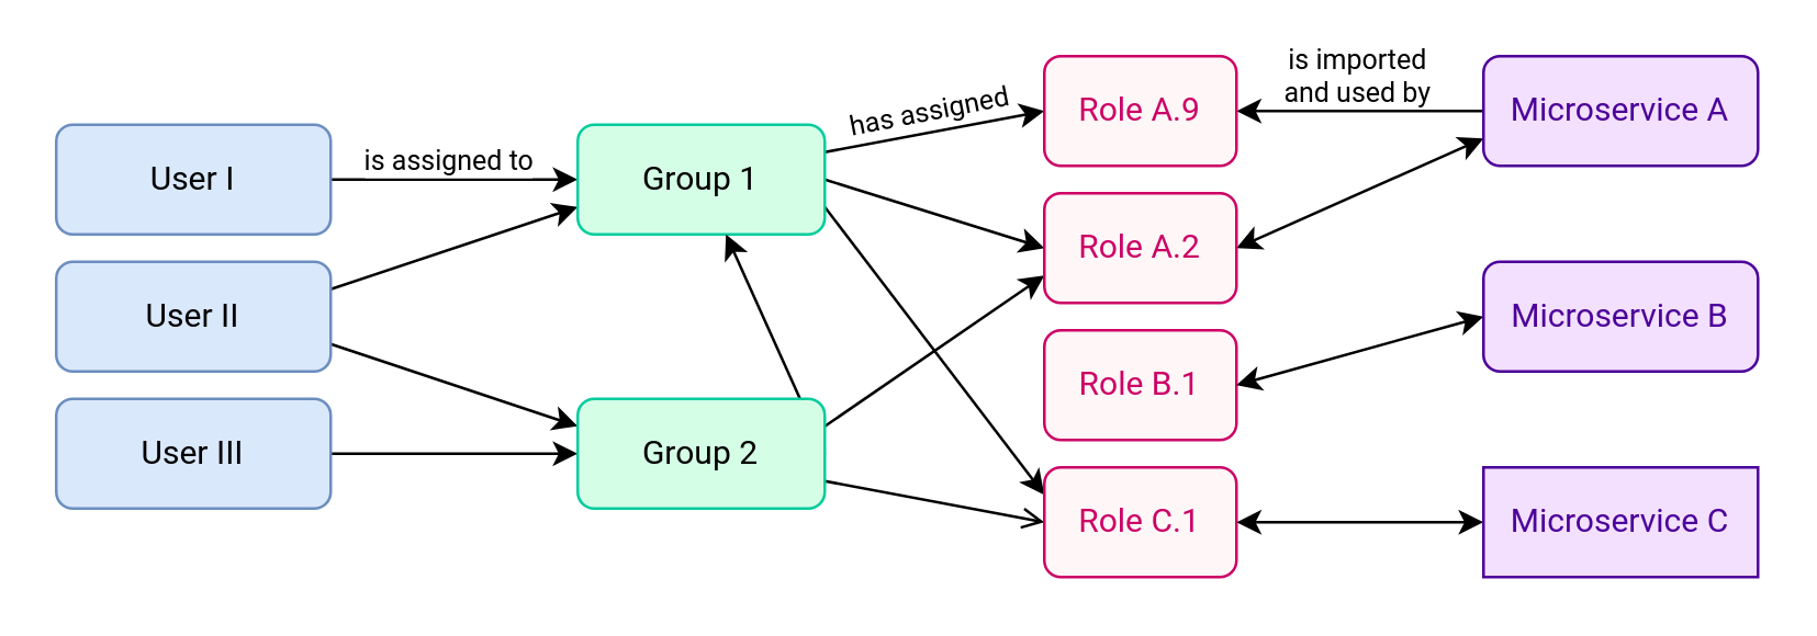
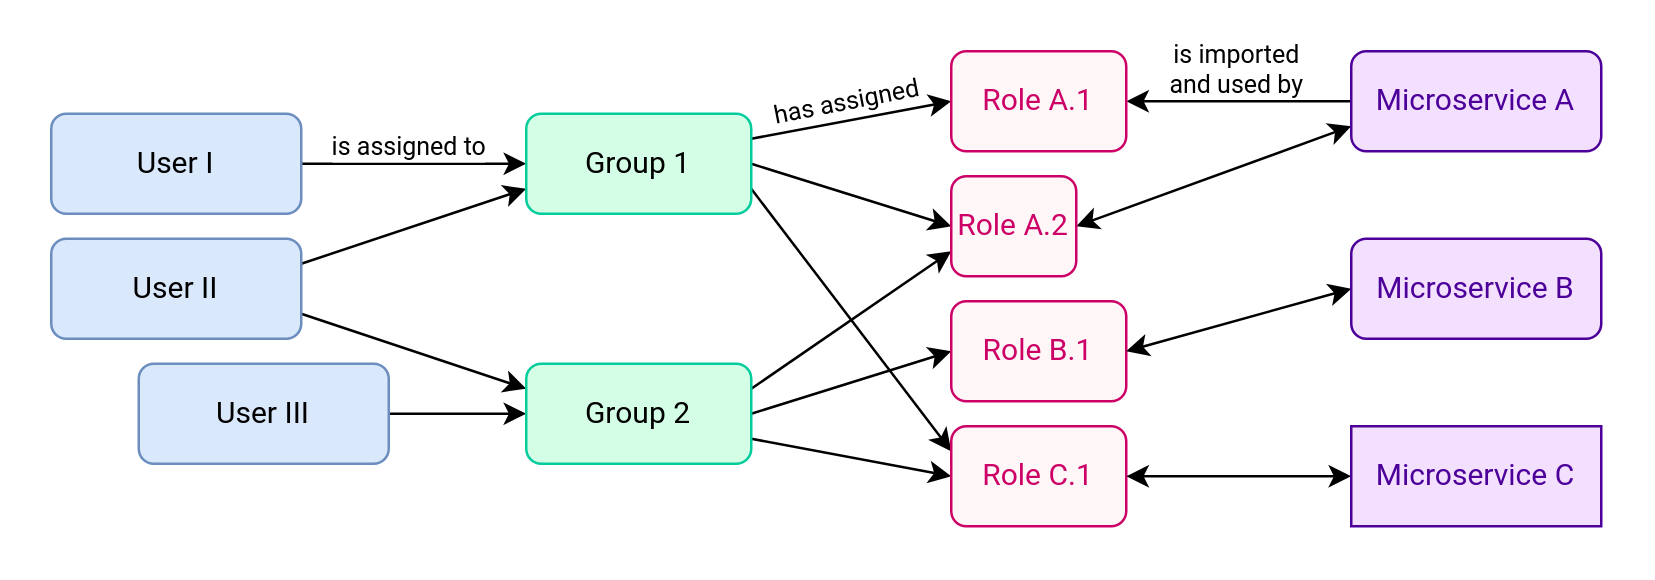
  <mxCell id="0" />
  <mxCell id="1" parent="0" />
  <mxCell id="2" style="edgeStyle=entityRelationEdgeStyle;rounded=0;orthogonalLoop=1;jettySize=auto;html=1;exitX=1;exitY=0.5;exitDx=0;exitDy=0;entryX=0;entryY=0.5;entryDx=0;entryDy=0;fontFamily=Roboto;fontSource=https%3A%2F%2Ffonts.googleapis.com%2Fcss%3Ffamily%3DRoboto;fontColor=#CC0066;" parent="1" source="4" target="14" edge="1"><mxGeometry relative="1" as="geometry" /></mxCell>
  <mxCell id="3" value="is assigned to" style="edgeLabel;html=1;align=center;verticalAlign=middle;resizable=0;points=[];fontFamily=Roboto;fontSize=10;" parent="2" vertex="1" connectable="0"><mxGeometry x="-0.164" relative="1" as="geometry"><mxPoint x="4" y="-8" as="offset" /></mxGeometry></mxCell>
  <mxCell id="4" value="User I" style="rounded=1;whiteSpace=wrap;html=1;fontFamily=Roboto;fontSource=https%3A%2F%2Ffonts.googleapis.com%2Fcss%3Ffamily%3DRoboto;fillColor=#dae8fc;strokeColor=#6c8ebf;" parent="1" vertex="1"><mxGeometry y="45" width="100" height="40" as="geometry" x="20" /></mxCell>
  <mxCell id="5" style="rounded=0;orthogonalLoop=1;jettySize=auto;html=1;exitX=1;exitY=0.25;exitDx=0;exitDy=0;entryX=0;entryY=0.75;entryDx=0;entryDy=0;fontFamily=Roboto;fontSource=https%3A%2F%2Ffonts.googleapis.com%2Fcss%3Ffamily%3DRoboto;fontColor=#CC0066;" parent="1" source="7" target="14" edge="1"><mxGeometry relative="1" as="geometry" /></mxCell>
  <mxCell id="6" style="rounded=0;orthogonalLoop=1;jettySize=auto;html=1;exitX=1;exitY=0.75;exitDx=0;exitDy=0;fontFamily=Roboto;fontSource=https%3A%2F%2Ffonts.googleapis.com%2Fcss%3Ffamily%3DRoboto;fontColor=#CC0066;entryX=0;entryY=0.25;entryDx=0;entryDy=0;" parent="1" source="7" target="18" edge="1"><mxGeometry relative="1" as="geometry"><mxPoint x="230" y="165" as="targetPoint" /></mxGeometry></mxCell>
  <mxCell id="7" value="User II" style="rounded=1;whiteSpace=wrap;html=1;fontFamily=Roboto;fontSource=https%3A%2F%2Ffonts.googleapis.com%2Fcss%3Ffamily%3DRoboto;fillColor=#dae8fc;strokeColor=#6c8ebf;" parent="1" vertex="1"><mxGeometry y="95" width="100" height="40" as="geometry" x="20" /></mxCell>
  <mxCell id="8" style="edgeStyle=orthogonalEdgeStyle;curved=1;rounded=0;orthogonalLoop=1;jettySize=auto;html=1;exitX=1;exitY=0.5;exitDx=0;exitDy=0;entryX=0;entryY=0.5;entryDx=0;entryDy=0;fontFamily=Roboto;fontSource=https%3A%2F%2Ffonts.googleapis.com%2Fcss%3Ffamily%3DRoboto;fontColor=#CC0066;" parent="1" source="9" target="18" edge="1"><mxGeometry relative="1" as="geometry" /></mxCell>
- <mxCell id="9" value="User III" style="rounded=1;whiteSpace=wrap;html=1;fontFamily=Roboto;fontSource=https%3A%2F%2Ffonts.googleapis.com%2Fcss%3Ffamily%3DRoboto;fillColor=#dae8fc;strokeColor=#6c8ebf;" parent="1" vertex="1"><mxGeometry y="145" width="100" height="40" as="geometry" x="20" /></mxCell>
+ <mxCell id="9" value="User III" style="rounded=1;whiteSpace=wrap;html=1;fontFamily=Roboto;fontSource=https%3A%2F%2Ffonts.googleapis.com%2Fcss%3Ffamily%3DRoboto;fillColor=#dae8fc;strokeColor=#6c8ebf;" parent="1" vertex="1"><mxGeometry x="55" y="145" width="100" height="40" as="geometry" /></mxCell>
  <mxCell id="10" style="rounded=0;orthogonalLoop=1;jettySize=auto;html=1;exitX=1;exitY=0.75;exitDx=0;exitDy=0;entryX=0;entryY=0.25;entryDx=0;entryDy=0;fontFamily=Roboto;fontSource=https%3A%2F%2Ffonts.googleapis.com%2Fcss%3Ffamily%3DRoboto;fontSize=8;fontColor=#CC0066;" parent="1" source="14" target="19" edge="1"><mxGeometry relative="1" as="geometry" /></mxCell>
  <mxCell id="11" style="rounded=0;orthogonalLoop=1;jettySize=auto;html=1;exitX=1;exitY=0.5;exitDx=0;exitDy=0;entryX=0;entryY=0.5;entryDx=0;entryDy=0;fontFamily=Roboto;fontSource=https%3A%2F%2Ffonts.googleapis.com%2Fcss%3Ffamily%3DRoboto;fontSize=8;fontColor=#CC0066;" parent="1" source="14" target="30" edge="1"><mxGeometry relative="1" as="geometry" /></mxCell>
  <mxCell id="12" style="rounded=0;orthogonalLoop=1;jettySize=auto;html=1;exitX=1;exitY=0.25;exitDx=0;exitDy=0;entryX=0;entryY=0.5;entryDx=0;entryDy=0;fontFamily=Roboto;fontSource=https%3A%2F%2Ffonts.googleapis.com%2Fcss%3Ffamily%3DRoboto;fontSize=8;fontColor=#CC0066;" parent="1" source="14" target="23" edge="1"><mxGeometry relative="1" as="geometry" /></mxCell>
  <mxCell id="13" value="has assigned" style="edgeLabel;html=1;align=center;verticalAlign=middle;resizable=0;points=[];fontSize=10;fontFamily=Roboto;rotation=349;" parent="12" vertex="1" connectable="0"><mxGeometry x="-0.306" y="2" relative="1" as="geometry"><mxPoint x="10.46" y="-8" as="offset" /></mxGeometry></mxCell>
  <mxCell id="14" value="Group 1" style="rounded=1;whiteSpace=wrap;html=1;fontFamily=Roboto;fontSource=https%3A%2F%2Ffonts.googleapis.com%2Fcss%3Ffamily%3DRoboto;fillColor=#D4FFE6;strokeColor=#04CC9D;" parent="1" vertex="1"><mxGeometry x="210" y="45" width="90" height="40" as="geometry" /></mxCell>
  <mxCell id="15" style="rounded=0;orthogonalLoop=1;jettySize=auto;html=1;exitX=1;exitY=0.25;exitDx=0;exitDy=0;entryX=0;entryY=0.75;entryDx=0;entryDy=0;fontFamily=Roboto;fontSource=https%3A%2F%2Ffonts.googleapis.com%2Fcss%3Ffamily%3DRoboto;fontSize=8;fontColor=#CC0066;" parent="1" source="18" target="30" edge="1"><mxGeometry relative="1" as="geometry" /></mxCell>
- <mxCell id="16" style="edgeStyle=none;rounded=0;orthogonalLoop=1;jettySize=auto;html=1;exitX=1;exitY=0.5;exitDx=0;exitDy=0;fontFamily=Roboto;fontSource=https%3A%2F%2Ffonts.googleapis.com%2Fcss%3Ffamily%3DRoboto;fontSize=8;fontColor=#CC0066;" parent="1" source="18" target="14" edge="1"><mxGeometry relative="1" as="geometry" /></mxCell>
- <mxCell id="17" style="edgeStyle=none;rounded=0;orthogonalLoop=1;jettySize=auto;html=1;exitX=1;exitY=0.75;exitDx=0;exitDy=0;entryX=0;entryY=0.5;entryDx=0;entryDy=0;fontFamily=Roboto;fontSource=https%3A%2F%2Ffonts.googleapis.com%2Fcss%3Ffamily%3DRoboto;fontSize=8;fontColor=#CC0066;endArrow=open;" parent="1" source="18" target="19" edge="1"><mxGeometry relative="1" as="geometry" /></mxCell>
+ <mxCell id="16" style="edgeStyle=none;rounded=0;orthogonalLoop=1;jettySize=auto;html=1;exitX=1;exitY=0.5;exitDx=0;exitDy=0;entryX=0;entryY=0.5;entryDx=0;entryDy=0;fontFamily=Roboto;fontSource=https%3A%2F%2Ffonts.googleapis.com%2Fcss%3Ffamily%3DRoboto;fontSize=8;fontColor=#CC0066;" parent="1" source="18" target="20" edge="1"><mxGeometry relative="1" as="geometry" /></mxCell>
+ <mxCell id="17" style="edgeStyle=none;rounded=0;orthogonalLoop=1;jettySize=auto;html=1;exitX=1;exitY=0.75;exitDx=0;exitDy=0;entryX=0;entryY=0.5;entryDx=0;entryDy=0;fontFamily=Roboto;fontSource=https%3A%2F%2Ffonts.googleapis.com%2Fcss%3Ffamily%3DRoboto;fontSize=8;fontColor=#CC0066;" parent="1" source="18" target="19" edge="1"><mxGeometry relative="1" as="geometry" /></mxCell>
  <mxCell id="18" value="Group 2" style="rounded=1;whiteSpace=wrap;html=1;fontFamily=Roboto;fontSource=https%3A%2F%2Ffonts.googleapis.com%2Fcss%3Ffamily%3DRoboto;fillColor=#D4FFE6;strokeColor=#04CC9D;" parent="1" vertex="1"><mxGeometry x="210" y="145" width="90" height="40" as="geometry" /></mxCell>
  <mxCell id="19" value="Role C.1" style="rounded=1;whiteSpace=wrap;html=1;strokeColor=#CC0066;fontColor=#CC0066;fillColor=#FFF7F7;fontFamily=Roboto;fontSource=https%3A%2F%2Ffonts.googleapis.com%2Fcss%3Ffamily%3DRoboto;" parent="1" vertex="1"><mxGeometry x="380" y="170" width="70" height="40" as="geometry" /></mxCell>
  <mxCell id="20" value="Role B.1" style="rounded=1;whiteSpace=wrap;html=1;strokeColor=#CC0066;fontColor=#CC0066;fillColor=#FFF7F7;fontFamily=Roboto;fontSource=https%3A%2F%2Ffonts.googleapis.com%2Fcss%3Ffamily%3DRoboto;" parent="1" vertex="1"><mxGeometry x="380" y="120" width="70" height="40" as="geometry" /></mxCell>
  <mxCell id="21" style="edgeStyle=none;rounded=0;orthogonalLoop=1;jettySize=auto;html=1;exitX=1;exitY=0.5;exitDx=0;exitDy=0;entryX=0;entryY=0.5;entryDx=0;entryDy=0;fontFamily=Roboto;fontSource=https%3A%2F%2Ffonts.googleapis.com%2Fcss%3Ffamily%3DRoboto;fontSize=8;fontColor=#000000;startArrow=classic;startFill=1;endArrow=none;" parent="1" source="23" target="25" edge="1"><mxGeometry relative="1" as="geometry" /></mxCell>
  <mxCell id="22" value="&lt;div style=&quot;font-size: 10px;&quot;&gt;is imported&lt;/div&gt;and used by " style="edgeLabel;html=1;align=center;verticalAlign=middle;resizable=0;points=[];fontSize=10;fontFamily=Roboto;fontColor=#000000;" parent="21" vertex="1" connectable="0"><mxGeometry x="-0.306" relative="1" as="geometry"><mxPoint x="12.33" y="-14" as="offset" /></mxGeometry></mxCell>
- <mxCell id="23" value="Role A.9" style="rounded=1;whiteSpace=wrap;html=1;strokeColor=#CC0066;fontColor=#CC0066;fillColor=#FFF7F7;fontFamily=Roboto;fontSource=https%3A%2F%2Ffonts.googleapis.com%2Fcss%3Ffamily%3DRoboto;" parent="1" vertex="1"><mxGeometry x="380" y="20" width="70" height="40" as="geometry" /></mxCell>
+ <mxCell id="23" value="Role A.1" style="rounded=1;whiteSpace=wrap;html=1;strokeColor=#CC0066;fontColor=#CC0066;fillColor=#FFF7F7;fontFamily=Roboto;fontSource=https%3A%2F%2Ffonts.googleapis.com%2Fcss%3Ffamily%3DRoboto;" parent="1" vertex="1"><mxGeometry x="380" y="20" width="70" height="40" as="geometry" /></mxCell>
  <mxCell id="24" style="edgeStyle=none;rounded=0;orthogonalLoop=1;jettySize=auto;html=1;exitX=0;exitY=0.75;exitDx=0;exitDy=0;entryX=1;entryY=0.5;entryDx=0;entryDy=0;startArrow=classic;startFill=1;fontFamily=Roboto;fontSource=https%3A%2F%2Ffonts.googleapis.com%2Fcss%3Ffamily%3DRoboto;fontSize=8;fontColor=#000000;" parent="1" source="25" target="30" edge="1"><mxGeometry relative="1" as="geometry" /></mxCell>
  <mxCell id="25" value="Microservice A" style="rounded=1;whiteSpace=wrap;html=1;strokeColor=#4C0099;fontColor=#4C0099;fillColor=#F3E0FF;fontFamily=Roboto;fontSource=https%3A%2F%2Ffonts.googleapis.com%2Fcss%3Ffamily%3DRoboto;" parent="1" vertex="1"><mxGeometry x="540" y="20" width="100" height="40" as="geometry" /></mxCell>
  <mxCell id="26" style="edgeStyle=none;rounded=0;orthogonalLoop=1;jettySize=auto;html=1;exitX=0;exitY=0.5;exitDx=0;exitDy=0;entryX=1;entryY=0.5;entryDx=0;entryDy=0;startArrow=classic;startFill=1;fontFamily=Roboto;fontSource=https%3A%2F%2Ffonts.googleapis.com%2Fcss%3Ffamily%3DRoboto;fontSize=8;fontColor=#000000;" parent="1" source="27" target="20" edge="1"><mxGeometry relative="1" as="geometry" /></mxCell>
  <mxCell id="27" value="Microservice B" style="rounded=1;whiteSpace=wrap;html=1;strokeColor=#4C0099;fontColor=#4C0099;fillColor=#F3E0FF;fontFamily=Roboto;fontSource=https%3A%2F%2Ffonts.googleapis.com%2Fcss%3Ffamily%3DRoboto;" parent="1" vertex="1"><mxGeometry x="540" y="95" width="100" height="40" as="geometry" /></mxCell>
  <mxCell id="28" style="edgeStyle=none;rounded=0;orthogonalLoop=1;jettySize=auto;html=1;exitX=0;exitY=0.5;exitDx=0;exitDy=0;entryX=1;entryY=0.5;entryDx=0;entryDy=0;startArrow=classic;startFill=1;fontFamily=Roboto;fontSource=https%3A%2F%2Ffonts.googleapis.com%2Fcss%3Ffamily%3DRoboto;fontSize=8;fontColor=#000000;" parent="1" source="29" target="19" edge="1"><mxGeometry relative="1" as="geometry" /></mxCell>
  <mxCell id="29" value="Microservice C" style="whiteSpace=wrap;html=1;strokeColor=#4C0099;fontColor=#4C0099;fillColor=#F3E0FF;fontFamily=Roboto;fontSource=https%3A%2F%2Ffonts.googleapis.com%2Fcss%3Ffamily%3DRoboto;rounded=0;" parent="1" vertex="1"><mxGeometry x="540" y="170" width="100" height="40" as="geometry" /></mxCell>
- <mxCell id="30" value="Role A.2" style="rounded=1;whiteSpace=wrap;html=1;strokeColor=#CC0066;fontColor=#CC0066;fillColor=#FFF7F7;fontFamily=Roboto;fontSource=https%3A%2F%2Ffonts.googleapis.com%2Fcss%3Ffamily%3DRoboto;" parent="1" vertex="1"><mxGeometry x="380" y="70" width="70" height="40" as="geometry" /></mxCell>
+ <mxCell id="30" value="Role A.2" style="rounded=1;whiteSpace=wrap;html=1;strokeColor=#CC0066;fontColor=#CC0066;fillColor=#FFF7F7;fontFamily=Roboto;fontSource=https%3A%2F%2Ffonts.googleapis.com%2Fcss%3Ffamily%3DRoboto;" parent="1" vertex="1"><mxGeometry x="380" y="70" width="50" height="40" as="geometry" /></mxCell>
